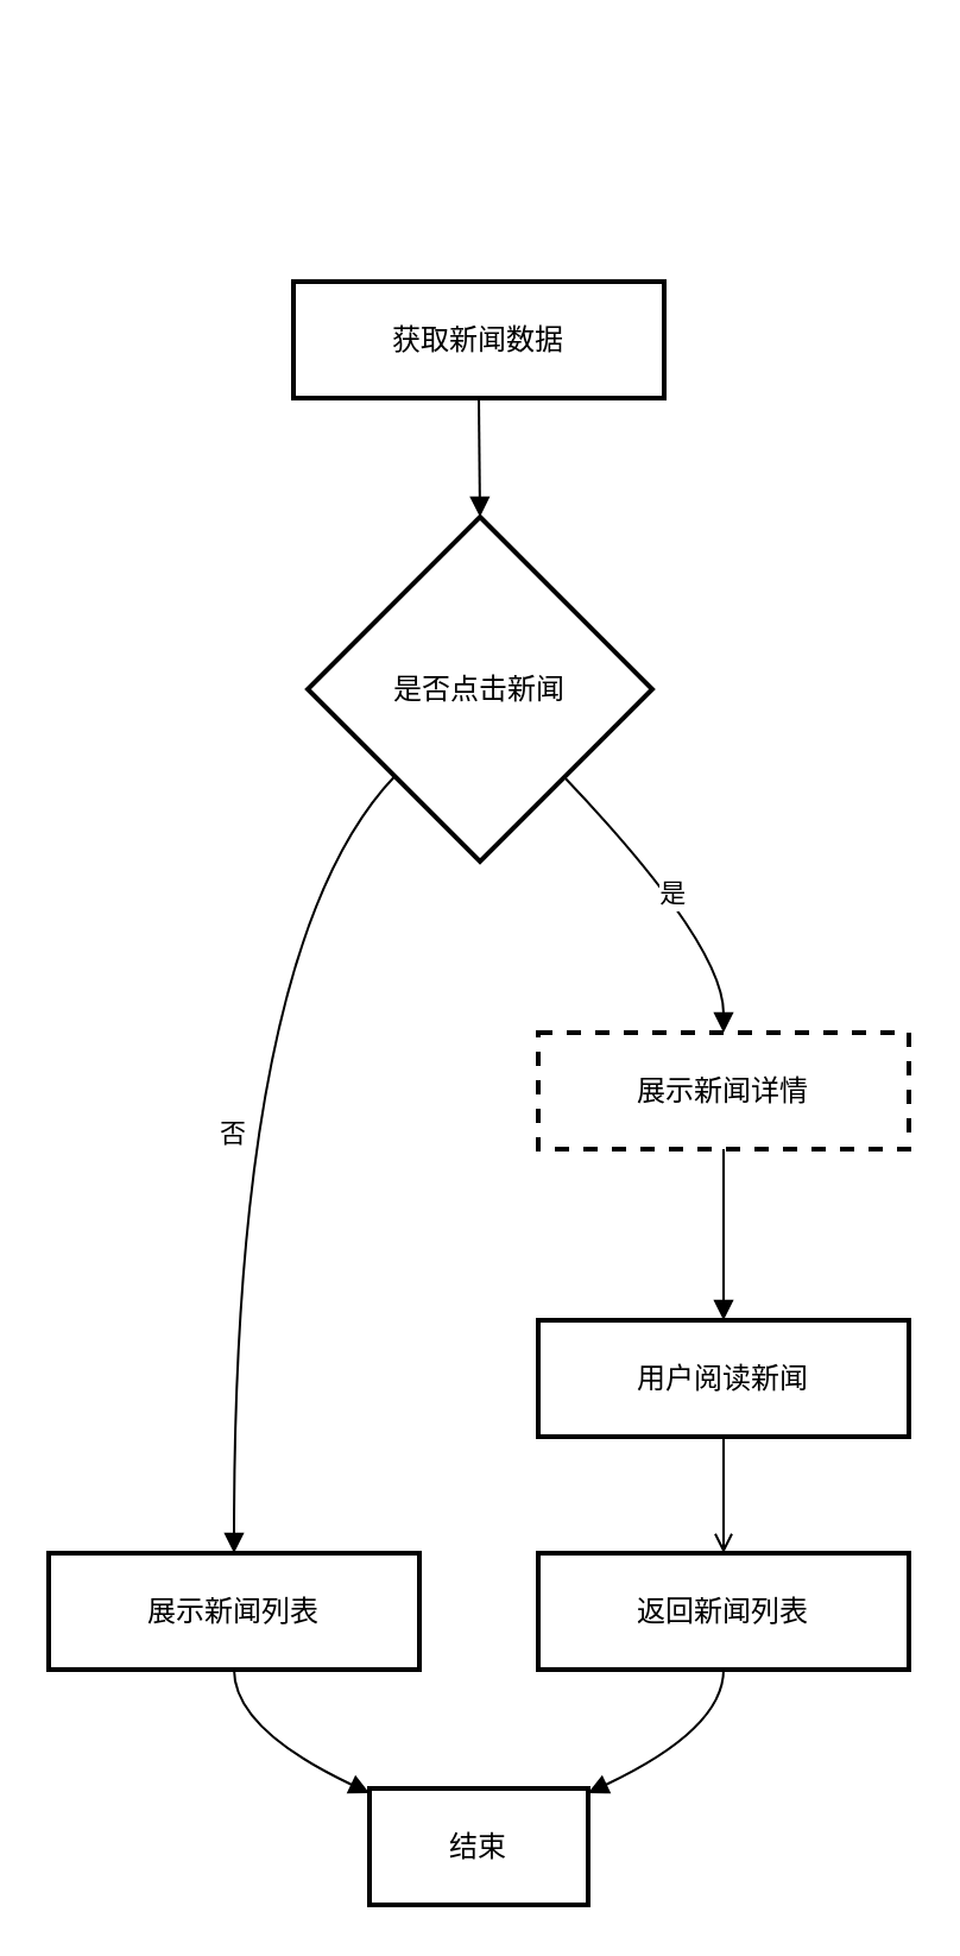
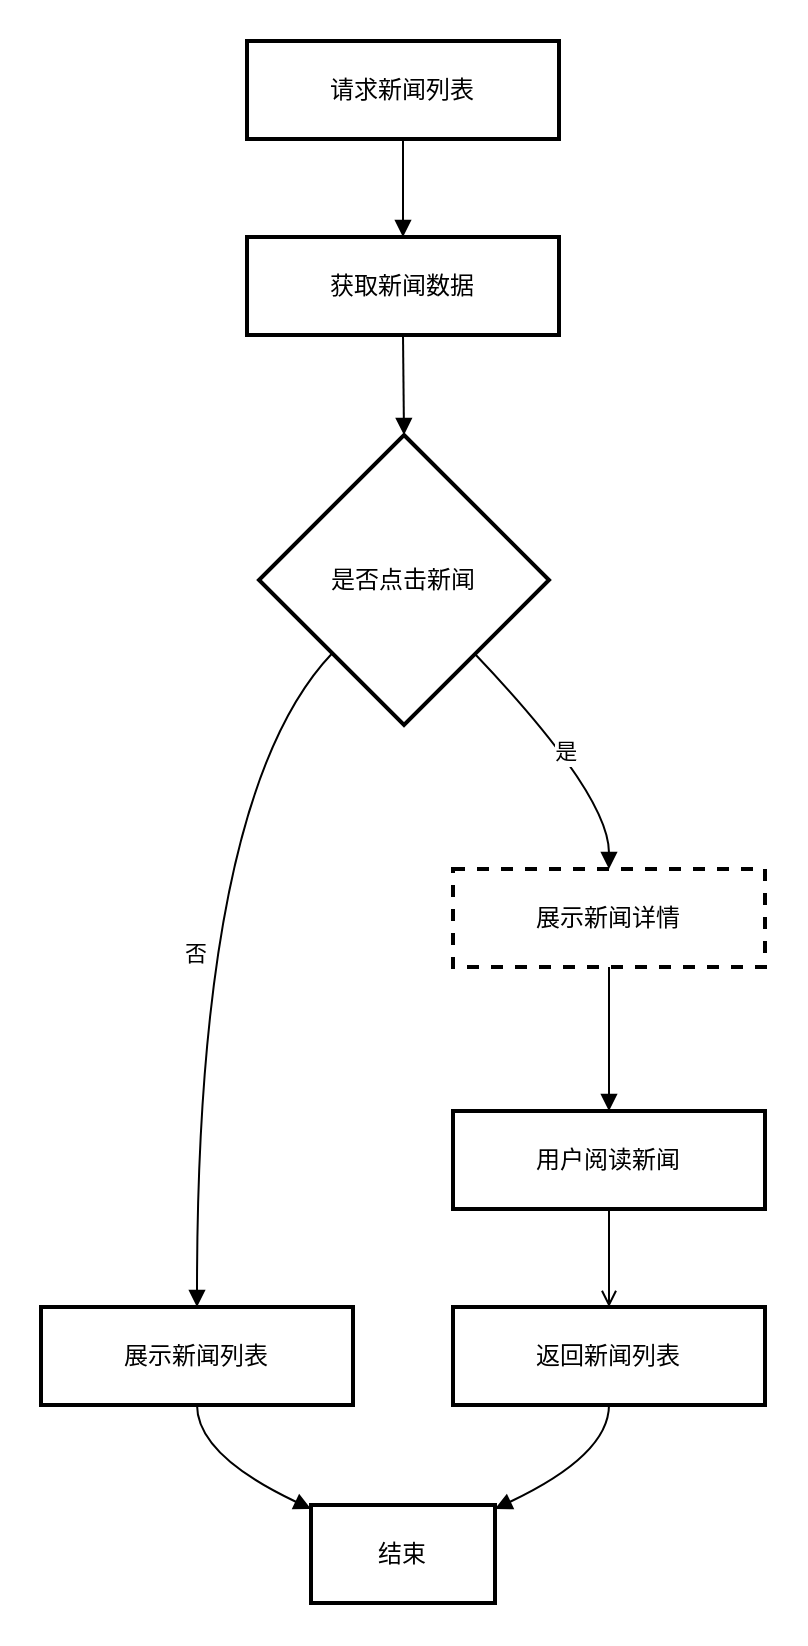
  <mxCell id="0" />
  <mxCell id="1" parent="0" />
+ <mxCell id="2" value="请求新闻列表" style="whiteSpace=wrap;strokeWidth=2;" vertex="1" parent="1"><mxGeometry x="123" y="20" width="156" height="49" as="geometry" /></mxCell>
  <mxCell id="3" value="获取新闻数据" style="whiteSpace=wrap;strokeWidth=2;" vertex="1" parent="1"><mxGeometry x="123" y="118" width="156" height="49" as="geometry" /></mxCell>
  <mxCell id="4" value="是否点击新闻" style="rhombus;strokeWidth=2;whiteSpace=wrap;" vertex="1" parent="1"><mxGeometry x="129" y="217" width="145" height="145" as="geometry" /></mxCell>
  <mxCell id="5" value="展示新闻详情" style="whiteSpace=wrap;strokeWidth=2;dashed=1;" vertex="1" parent="1"><mxGeometry x="226" y="434" width="156" height="49" as="geometry" /></mxCell>
  <mxCell id="6" value="展示新闻列表" style="whiteSpace=wrap;strokeWidth=2;" vertex="1" parent="1"><mxGeometry x="20" y="653" width="156" height="49" as="geometry" /></mxCell>
  <mxCell id="7" value="结束" style="whiteSpace=wrap;strokeWidth=2;" vertex="1" parent="1"><mxGeometry x="155" y="752" width="92" height="49" as="geometry" /></mxCell>
  <mxCell id="8" value="用户阅读新闻" style="whiteSpace=wrap;strokeWidth=2;" vertex="1" parent="1"><mxGeometry x="226" y="555" width="156" height="49" as="geometry" /></mxCell>
  <mxCell id="9" value="返回新闻列表" style="whiteSpace=wrap;strokeWidth=2;" vertex="1" parent="1"><mxGeometry x="226" y="653" width="156" height="49" as="geometry" /></mxCell>
+ <mxCell id="10" value="" style="curved=1;startArrow=none;endArrow=block;exitX=0.5;exitY=0.98;entryX=0.5;entryY=0;rounded=0;" edge="1" parent="1" source="2" target="3"><mxGeometry relative="1" as="geometry"><Array as="points" /></mxGeometry></mxCell>
  <mxCell id="11" value="" style="curved=1;startArrow=none;endArrow=block;exitX=0.5;exitY=0.99;entryX=0.5;entryY=0;rounded=0;" edge="1" parent="1" source="3" target="4"><mxGeometry relative="1" as="geometry"><Array as="points" /></mxGeometry></mxCell>
  <mxCell id="12" value="是" style="curved=1;startArrow=none;endArrow=block;exitX=0.97;exitY=0.99;entryX=0.5;entryY=-0.01;rounded=0;" edge="1" parent="1" source="4" target="5"><mxGeometry relative="1" as="geometry"><Array as="points"><mxPoint x="304" y="397" /></Array></mxGeometry></mxCell>
  <mxCell id="13" value="否" style="curved=1;startArrow=none;endArrow=block;exitX=0.02;exitY=0.99;entryX=0.5;entryY=0;rounded=0;" edge="1" parent="1" source="4" target="6"><mxGeometry relative="1" as="geometry"><Array as="points"><mxPoint x="98" y="397" /></Array></mxGeometry></mxCell>
  <mxCell id="14" value="" style="curved=1;startArrow=none;endArrow=block;exitX=0.5;exitY=0.99;entryX=0;entryY=0.04;rounded=0;" edge="1" parent="1" source="6" target="7"><mxGeometry relative="1" as="geometry"><Array as="points"><mxPoint x="98" y="727" /></Array></mxGeometry></mxCell>
  <mxCell id="15" value="" style="curved=1;startArrow=none;endArrow=block;exitX=0.5;exitY=0.98;entryX=0.5;entryY=-0.01;rounded=0;" edge="1" parent="1" source="5" target="8"><mxGeometry relative="1" as="geometry"><Array as="points" /></mxGeometry></mxCell>
  <mxCell id="16" value="" style="curved=1;startArrow=none;endArrow=open;exitX=0.5;exitY=0.98;entryX=0.5;entryY=0;rounded=0;" edge="1" parent="1" source="8" target="9"><mxGeometry relative="1" as="geometry"><Array as="points" /></mxGeometry></mxCell>
  <mxCell id="17" value="" style="curved=1;startArrow=none;endArrow=block;exitX=0.5;exitY=0.99;entryX=1;entryY=0.04;rounded=0;" edge="1" parent="1" source="9" target="7"><mxGeometry relative="1" as="geometry"><Array as="points"><mxPoint x="304" y="727" /></Array></mxGeometry></mxCell>
